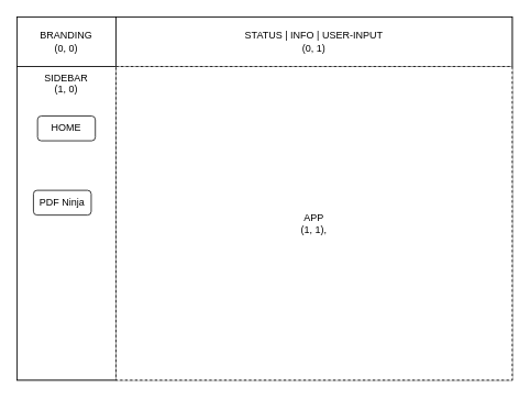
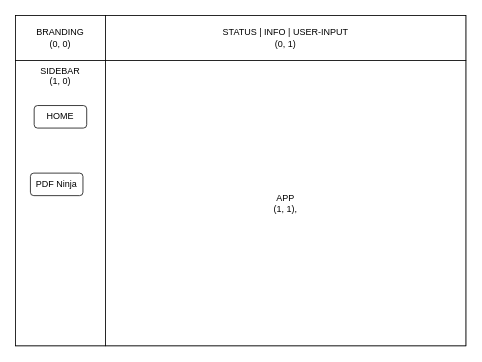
  <mxCell id="0" />
  <mxCell id="1" parent="0" />
  <mxCell id="2" value="" style="rounded=0;whiteSpace=wrap;html=1;align=center;" vertex="1" parent="1"><mxGeometry x="20" y="20" width="600" height="440" as="geometry" /></mxCell>
  <mxCell id="3" value="BRANDING&lt;br&gt;(0, 0)" style="rounded=0;whiteSpace=wrap;html=1;" vertex="1" parent="1"><mxGeometry x="20" y="20" width="120" height="60" as="geometry" /></mxCell>
  <mxCell id="4" value="SIDEBAR&lt;br&gt;(1, 0)" style="rounded=0;whiteSpace=wrap;html=1;verticalAlign=top;" vertex="1" parent="1"><mxGeometry x="20" y="80" width="120" height="380" as="geometry" /></mxCell>
  <mxCell id="5" value="HOME" style="rounded=1;whiteSpace=wrap;html=1;" vertex="1" parent="1"><mxGeometry x="45" y="140" width="70" height="30" as="geometry" /></mxCell>
  <mxCell id="6" value="PDF Ninja" style="rounded=1;whiteSpace=wrap;html=1;" vertex="1" parent="1"><mxGeometry x="40" y="230" width="70" height="30" as="geometry" /></mxCell>
  <mxCell id="7" value="STATUS | INFO | USER-INPUT&lt;br&gt;(0, 1)" style="rounded=0;whiteSpace=wrap;html=1;" vertex="1" parent="1"><mxGeometry x="140" y="20" width="480" height="60" as="geometry" /></mxCell>
- <mxCell id="8" value="APP&lt;br&gt;(1, 1)," style="rounded=0;whiteSpace=wrap;html=1;dashed=1;" vertex="1" parent="1"><mxGeometry x="140" y="80" width="480" height="380" as="geometry" /></mxCell>
+ <mxCell id="8" value="APP&lt;br&gt;(1, 1)," style="rounded=0;whiteSpace=wrap;html=1;" vertex="1" parent="1"><mxGeometry x="140" y="80" width="480" height="380" as="geometry" /></mxCell>
